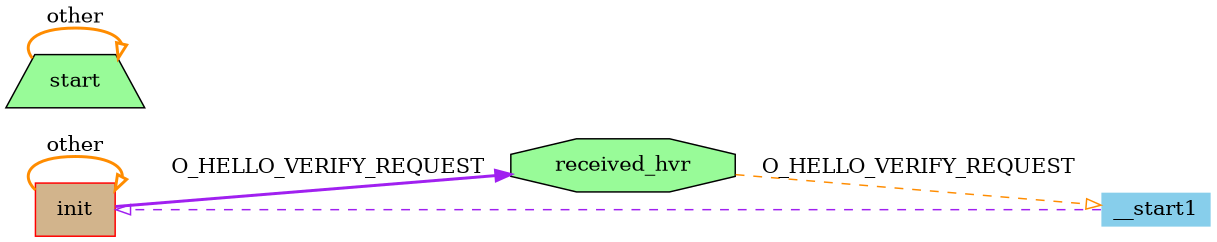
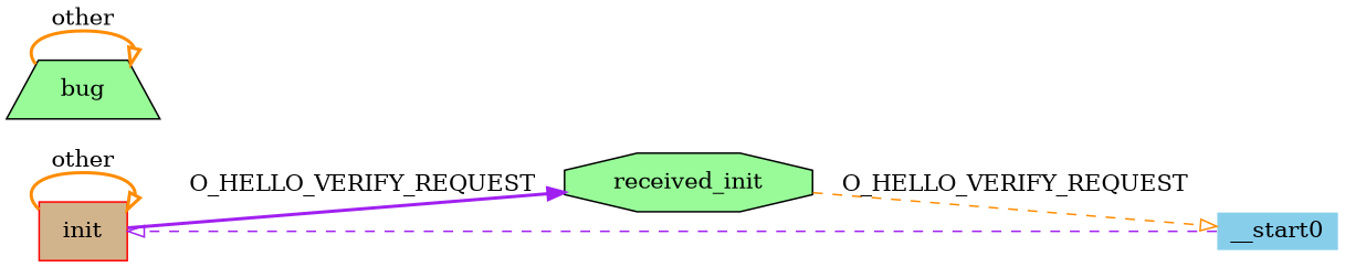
  digraph {
    rankdir=LR
    node [fillcolor=palegreen style=filled]
    edge [arrowhead=onormal color=darkorange style=bold]
    init [color=red fillcolor=tan shape=box]
-   received_hvr [shape=octagon]
-   __start0 [fillcolor=skyblue height=0 shape=none width=0 label=__start1]
-   bug [shape=trapezium label=start]
+   received_hvr [shape=octagon label=received_init]
+   __start0 [fillcolor=skyblue height=0 shape=none width=0]
+   bug [shape=trapezium]
    init -> init [label=other]
    init -> received_hvr [arrowhead=normal color=purple label=O_HELLO_VERIFY_REQUEST]
    received_hvr -> __start0 [label=O_HELLO_VERIFY_REQUEST style=dashed]
    __start0 -> init [color=purple style=dashed]
    bug -> bug [label=other]
  }
